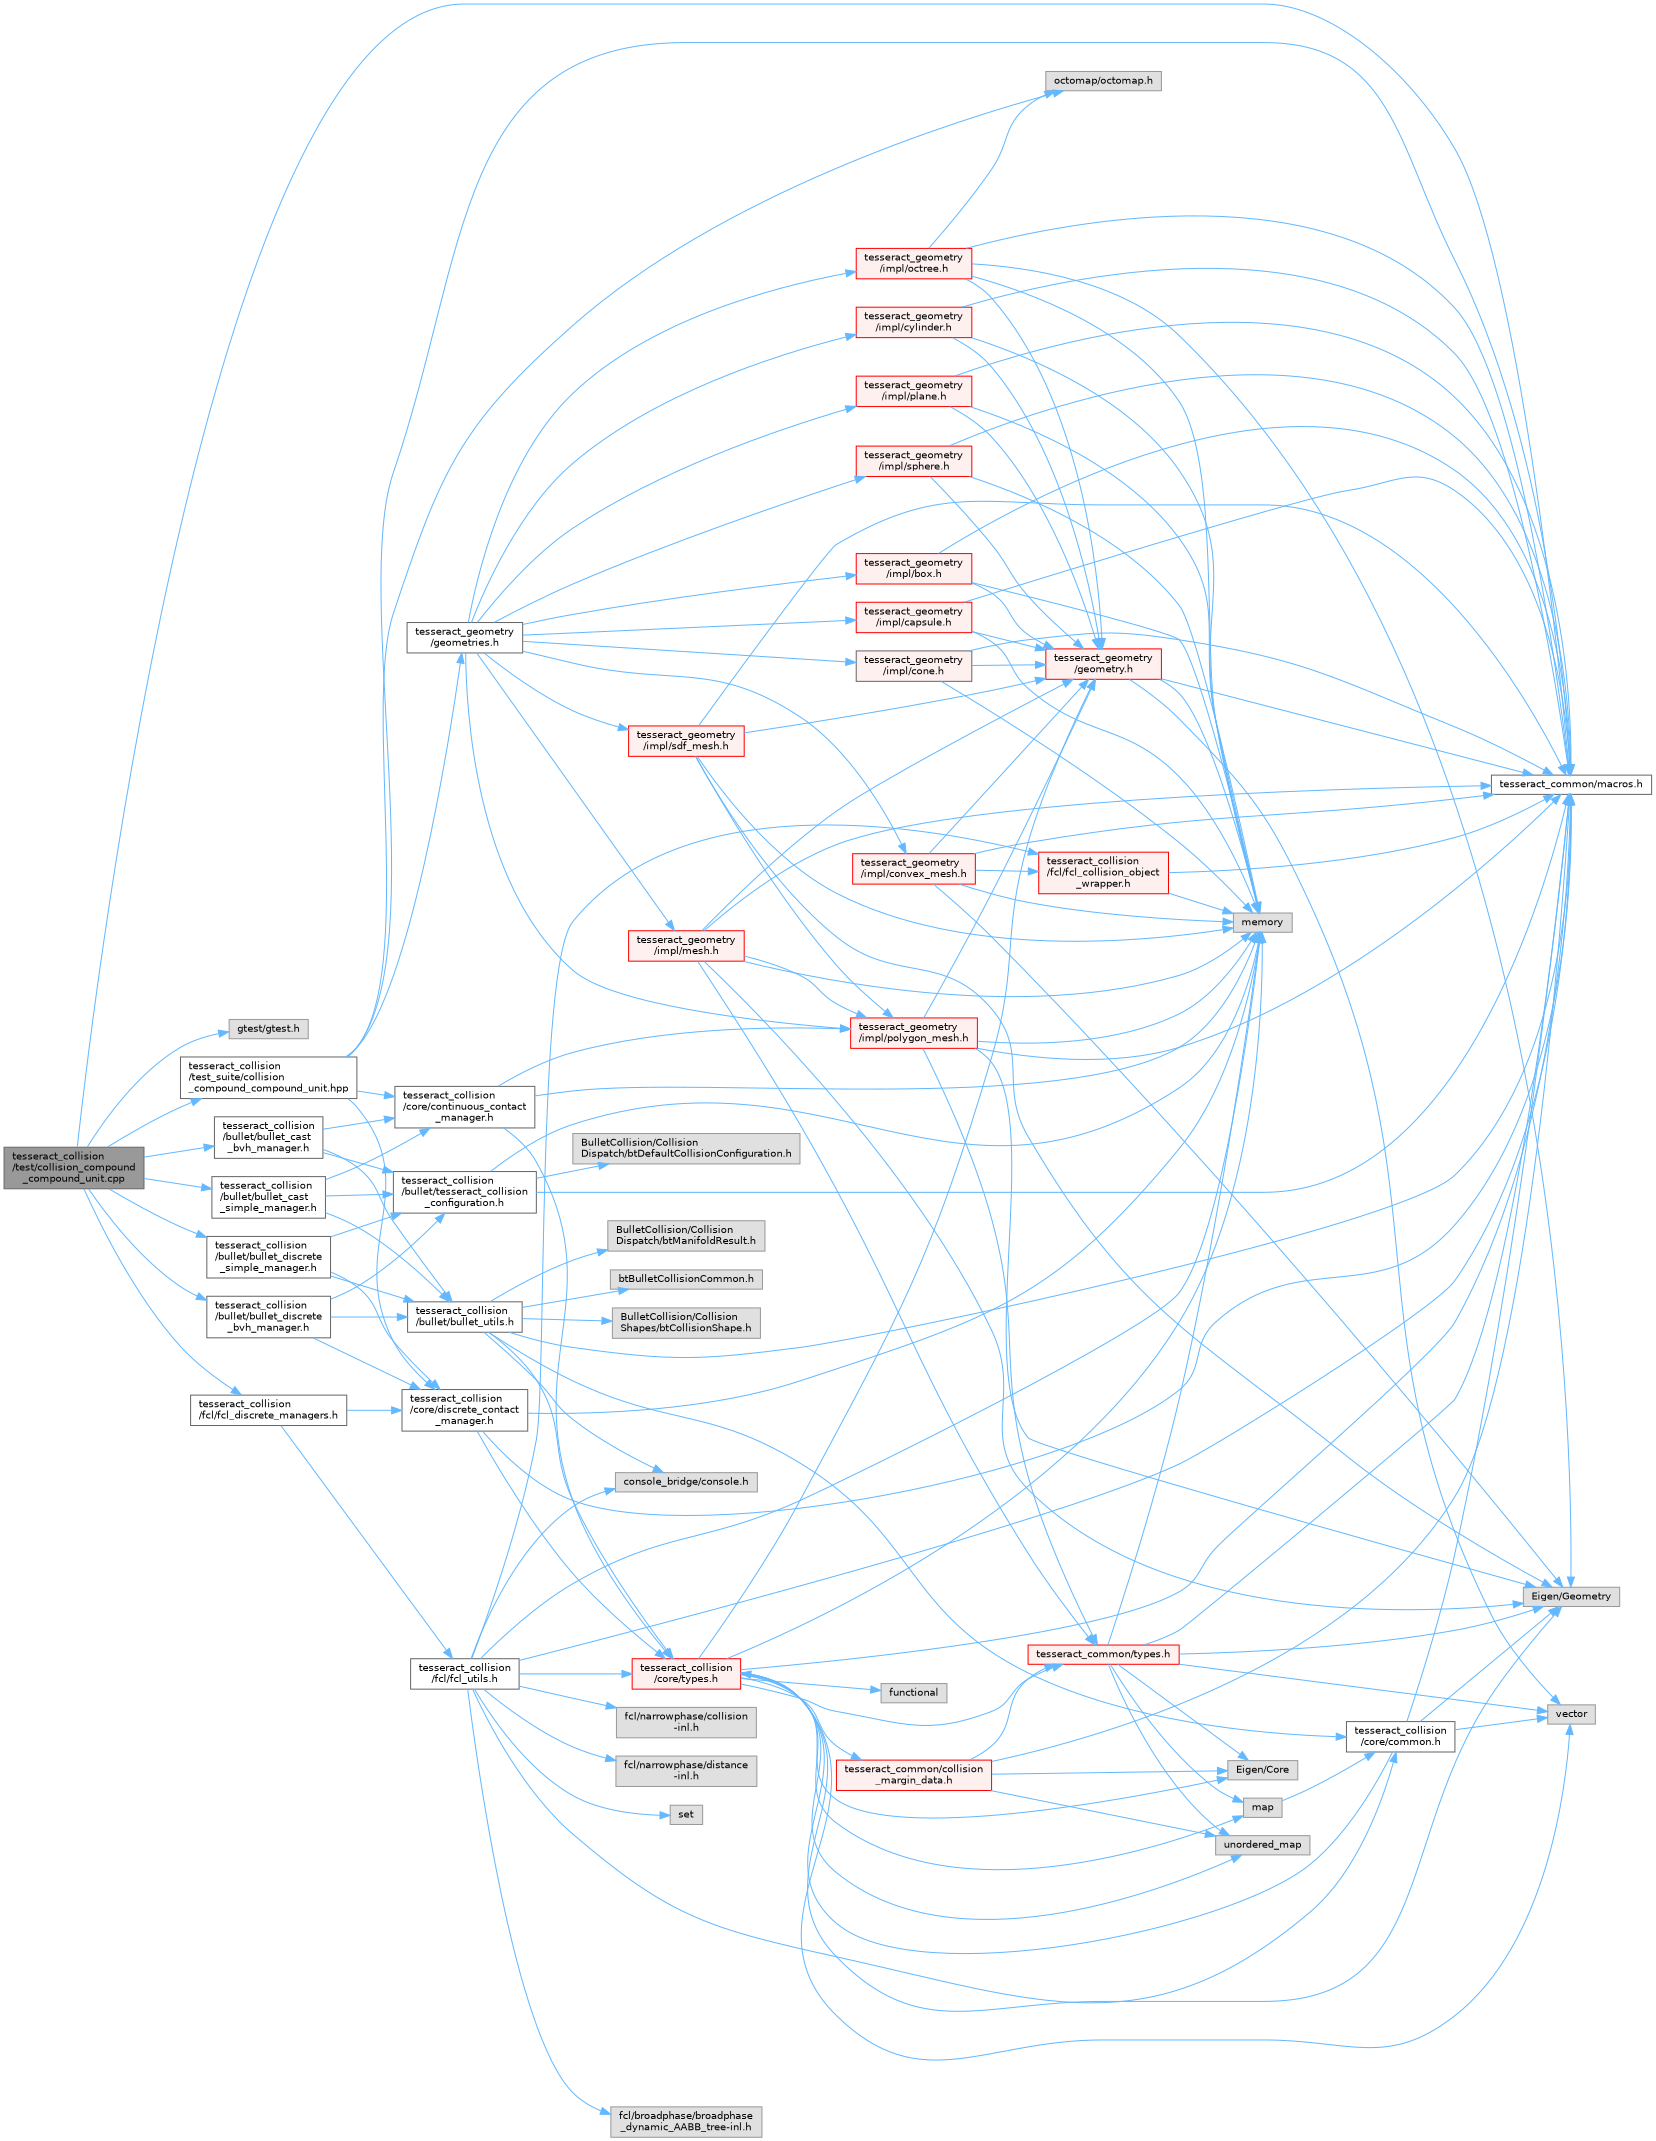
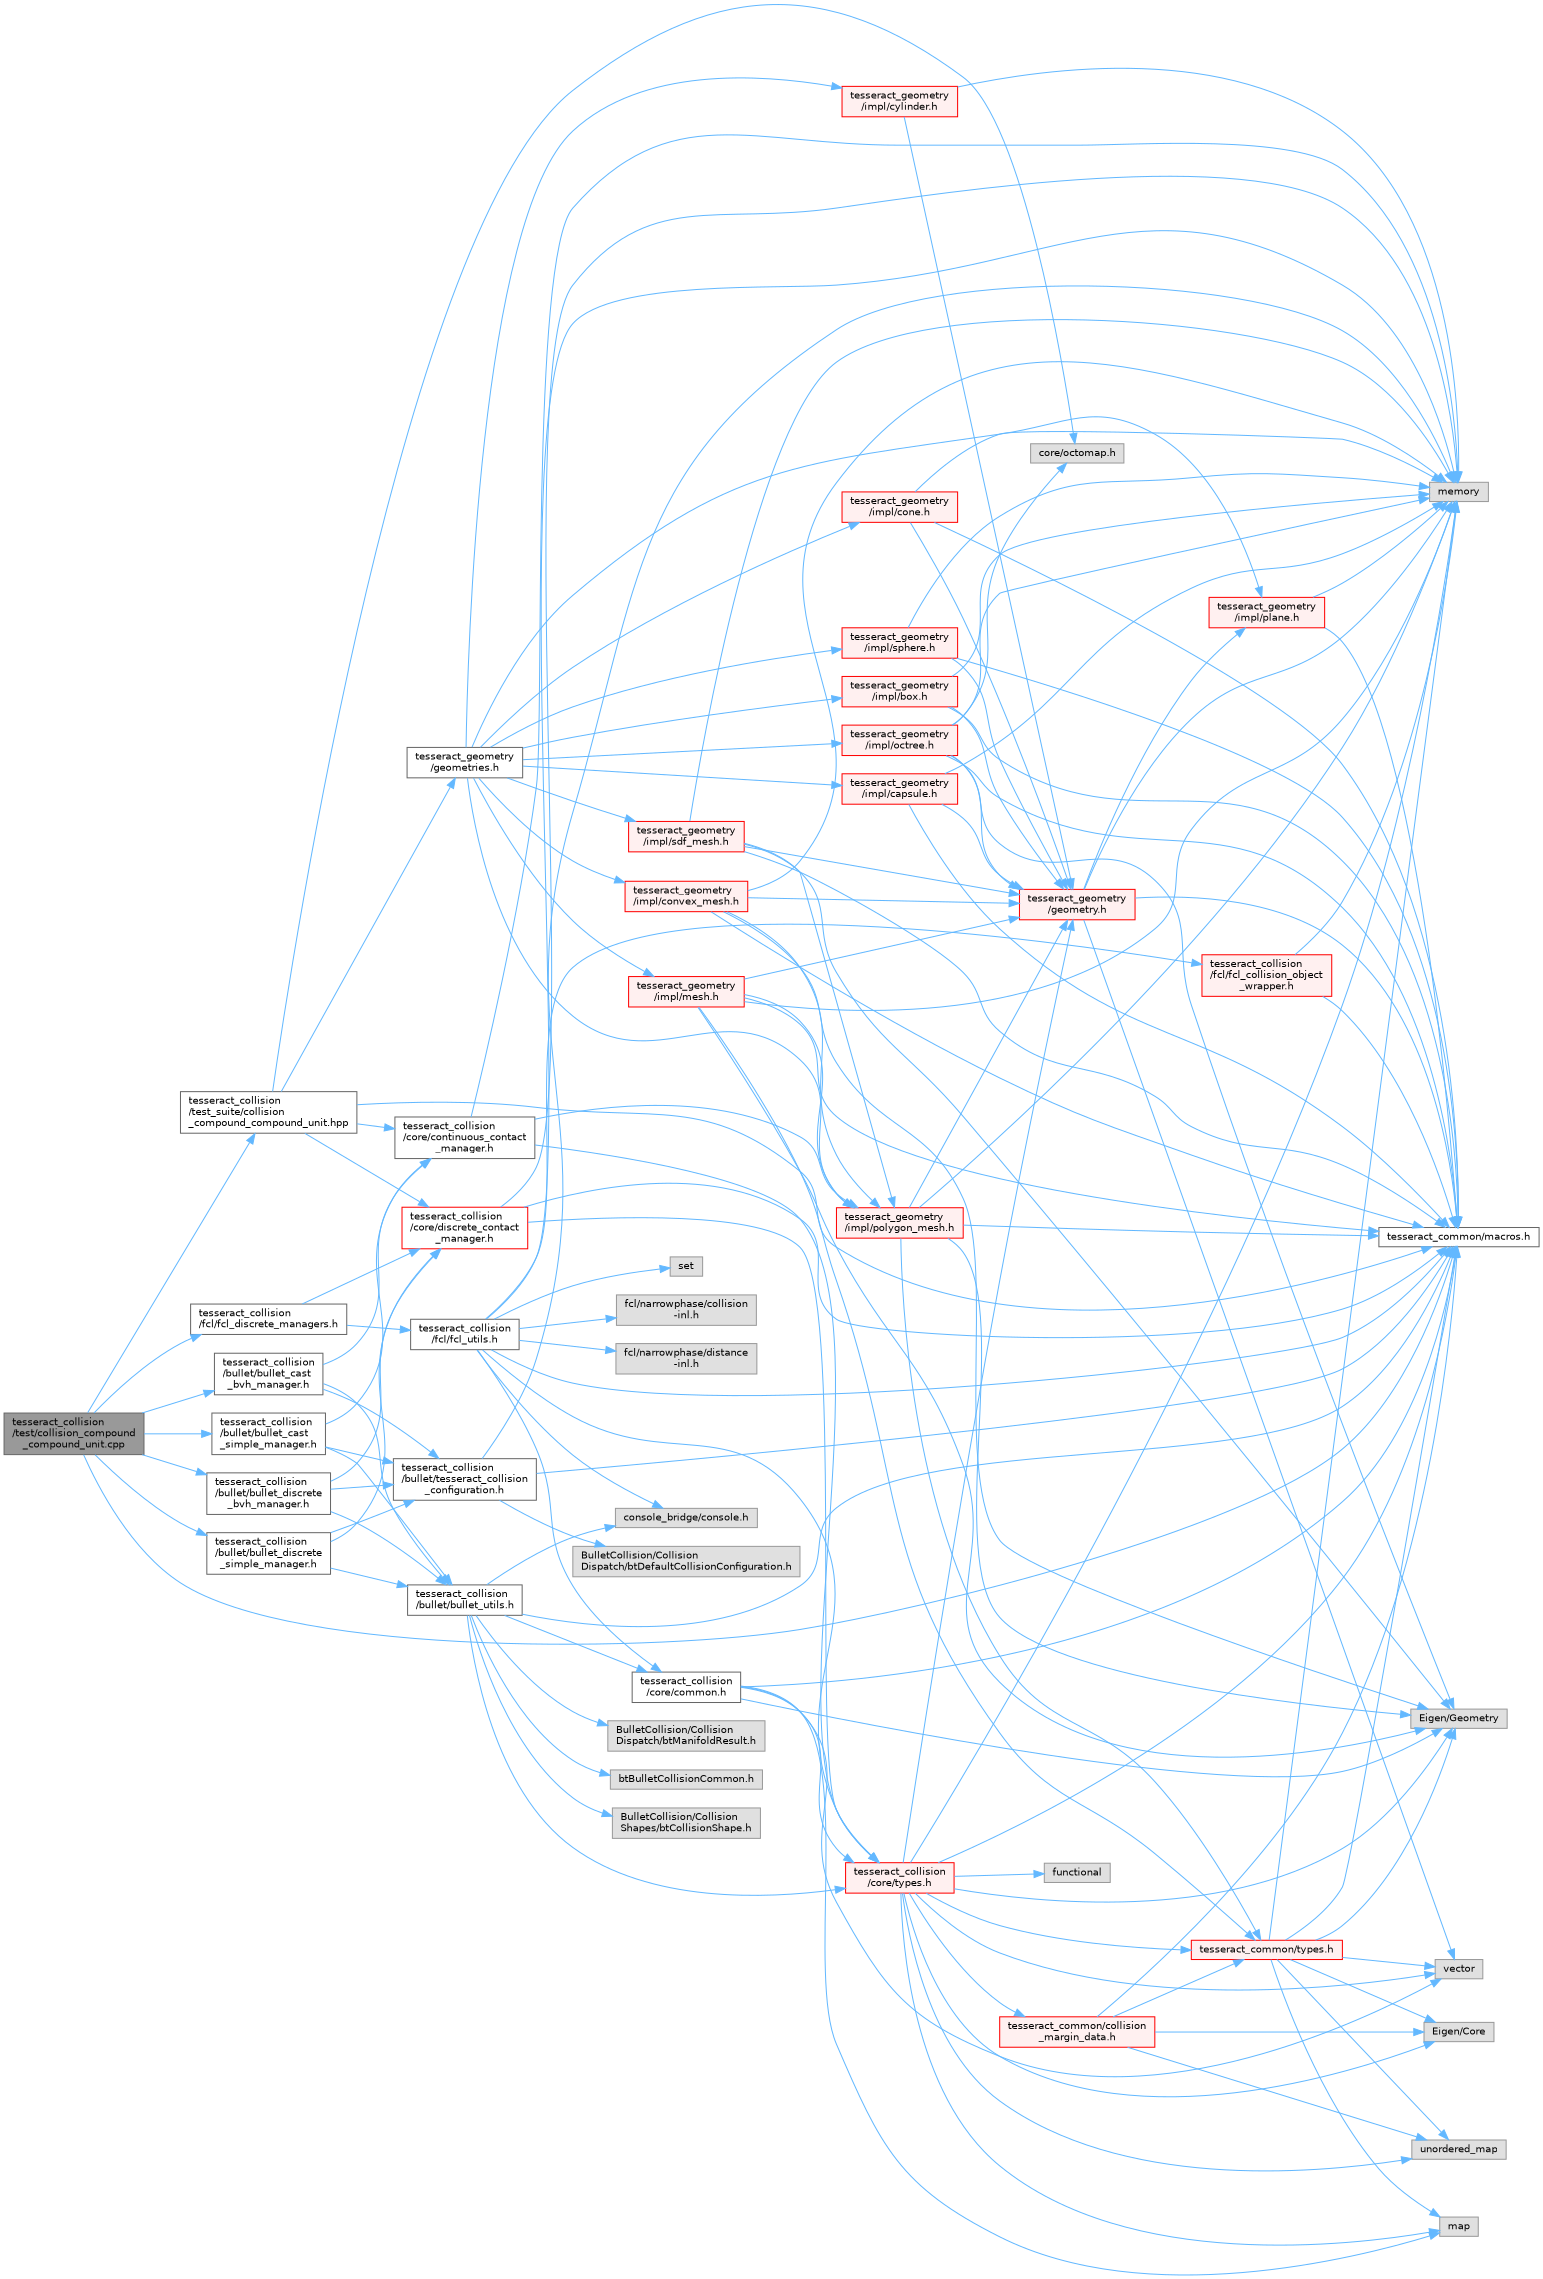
  digraph {
    rankdir=LR
    node [color=grey60 fillcolor="#E0E0E0" fontname=Helvetica fontsize=10 shape=box style=filled]
    edge [color=steelblue1 fontname=Helvetica fontsize=10 labelfontname=Helvetica labelfontsize=10 style=solid]
    n1 [color=gray40 fillcolor=grey60 fontcolor=black height=0.2 label="tesseract_collision\l/test/collision_compound\l_compound_unit.cpp" width=0.4]
    n2 [color=grey40 fillcolor=white height=0.2 label="tesseract_common/macros.h" width=0.4]
-   n3 [height=0.2 label="gtest/gtest.h" width=0.4]
    n4 [color=grey40 fillcolor=white height=0.2 label="tesseract_collision\l/test_suite/collision\l_compound_compound_unit.hpp" width=0.4]
    n5 [color=grey40 fillcolor=white height=0.2 label="tesseract_collision\l/bullet/bullet_discrete\l_simple_manager.h" width=0.4]
    n6 [color=grey40 fillcolor=white height=0.2 label="tesseract_collision\l/bullet/bullet_discrete\l_bvh_manager.h" width=0.4]
    n7 [color=grey40 fillcolor=white height=0.2 label="tesseract_collision\l/bullet/bullet_cast\l_simple_manager.h" width=0.4]
    n8 [color=grey40 fillcolor=white height=0.2 label="tesseract_collision\l/bullet/bullet_cast\l_bvh_manager.h" width=0.4]
    n9 [color=grey40 fillcolor=white height=0.2 label="tesseract_collision\l/fcl/fcl_discrete_managers.h" width=0.4]
-   n10 [height=0.2 label="octomap/octomap.h" width=0.4]
-   n11 [color=grey40 fillcolor=white height=0.2 label="tesseract_collision\l/core/discrete_contact\l_manager.h" width=0.4]
+   n10 [height=0.2 label="core/octomap.h" width=0.4]
+   n11 [color=red fillcolor=white height=0.2 label="tesseract_collision\l/core/discrete_contact\l_manager.h" width=0.4]
    n12 [color=grey40 fillcolor=white height=0.2 label="tesseract_collision\l/core/continuous_contact\l_manager.h" width=0.4]
    n13 [color=grey40 fillcolor=white height=0.2 label="tesseract_geometry\l/geometries.h" width=0.4]
    n14 [color=grey40 fillcolor=white height=0.2 label="tesseract_collision\l/bullet/bullet_utils.h" width=0.4]
    n15 [color=grey40 fillcolor=white height=0.2 label="tesseract_collision\l/bullet/tesseract_collision\l_configuration.h" width=0.4]
    n16 [color=grey40 fillcolor=white height=0.2 label="tesseract_collision\l/fcl/fcl_utils.h" width=0.4]
    n17 [height=0.2 label=memory width=0.4]
    n18 [color=red fillcolor="#FFF0F0" height=0.2 label="tesseract_collision\l/core/types.h" width=0.4]
    n19 [color=red fillcolor="#FFF0F0" height=0.2 label="tesseract_geometry\l/impl/polygon_mesh.h" width=0.4]
    n20 [color=red fillcolor="#FFF0F0" height=0.2 label="tesseract_geometry\l/impl/box.h" width=0.4]
    n21 [color=red fillcolor="#FFF0F0" height=0.2 label="tesseract_geometry\l/impl/capsule.h" width=0.4]
-   n22 [color=grey40 fillcolor="#FFF0F0" height=0.2 label="tesseract_geometry\l/impl/cone.h" width=0.4]
+   n22 [color=red fillcolor="#FFF0F0" height=0.2 label="tesseract_geometry\l/impl/cone.h" width=0.4]
    n23 [color=red fillcolor="#FFF0F0" height=0.2 label="tesseract_geometry\l/impl/convex_mesh.h" width=0.4]
    n24 [color=red fillcolor="#FFF0F0" height=0.2 label="tesseract_geometry\l/impl/cylinder.h" width=0.4]
    n25 [color=red fillcolor="#FFF0F0" height=0.2 label="tesseract_geometry\l/impl/mesh.h" width=0.4]
    n26 [color=red fillcolor="#FFF0F0" height=0.2 label="tesseract_geometry\l/impl/octree.h" width=0.4]
    n27 [color=red fillcolor="#FFF0F0" height=0.2 label="tesseract_geometry\l/impl/plane.h" width=0.4]
    n28 [color=red fillcolor="#FFF0F0" height=0.2 label="tesseract_geometry\l/impl/sdf_mesh.h" width=0.4]
    n29 [color=red fillcolor="#FFF0F0" height=0.2 label="tesseract_geometry\l/impl/sphere.h" width=0.4]
    n30 [height=0.2 label="Eigen/Core" width=0.4]
    n31 [height=0.2 label="Eigen/Geometry" width=0.4]
    n32 [height=0.2 label=vector width=0.4]
    n33 [height=0.2 label=map width=0.4]
    n34 [height=0.2 label=unordered_map width=0.4]
    n35 [height=0.2 label=functional width=0.4]
    n36 [color=red fillcolor="#FFF0F0" height=0.2 label="tesseract_geometry\l/geometry.h" width=0.4]
    n37 [color=red fillcolor="#FFF0F0" height=0.2 label="tesseract_common/types.h" width=0.4]
    n38 [color=red fillcolor="#FFF0F0" height=0.2 label="tesseract_common/collision\l_margin_data.h" width=0.4]
    n39 [height=0.2 label="BulletCollision/Collision\lShapes/btCollisionShape.h" width=0.4]
    n40 [height=0.2 label="BulletCollision/Collision\lDispatch/btManifoldResult.h" width=0.4]
    n41 [height=0.2 label="btBulletCollisionCommon.h" width=0.4]
    n42 [height=0.2 label="console_bridge/console.h" width=0.4]
    n43 [color=grey40 fillcolor=white height=0.2 label="tesseract_collision\l/core/common.h" width=0.4]
    n44 [height=0.2 label="BulletCollision/Collision\lDispatch/btDefaultCollisionConfiguration.h" width=0.4]
-   n45 [height=0.2 label="fcl/broadphase/broadphase\l_dynamic_AABB_tree-inl.h" width=0.4]
    n46 [height=0.2 label="fcl/narrowphase/collision\l-inl.h" width=0.4]
    n47 [height=0.2 label="fcl/narrowphase/distance\l-inl.h" width=0.4]
    n48 [height=0.2 label=set width=0.4]
    n49 [color=red fillcolor="#FFF0F0" height=0.2 label="tesseract_collision\l/fcl/fcl_collision_object\l_wrapper.h" width=0.4]
    n1 -> n2
-   n1 -> n3
    n1 -> n4
    n1 -> n5
    n1 -> n6
    n1 -> n7
    n1 -> n8
    n1 -> n9
    n4 -> n2
    n4 -> n10
    n4 -> n11
    n4 -> n12
    n4 -> n13
    n5 -> n11
    n5 -> n14
    n5 -> n15
    n6 -> n11
    n6 -> n14
    n6 -> n15
    n7 -> n12
    n7 -> n14
    n7 -> n15
    n8 -> n12
    n8 -> n14
    n8 -> n15
    n9 -> n11
    n9 -> n16
    n11 -> n2
    n11 -> n17
    n11 -> n18
    n12 -> n17
    n12 -> n18
    n12 -> n19
    n13 -> n19
    n13 -> n20
    n13 -> n21
    n13 -> n22
    n13 -> n23
    n13 -> n24
    n13 -> n25
    n13 -> n26
    n13 -> n27
    n13 -> n28
    n13 -> n29
    n14 -> n2
    n14 -> n18
    n14 -> n39
    n14 -> n40
    n14 -> n41
    n14 -> n42
    n14 -> n43
    n15 -> n2
    n15 -> n17
    n15 -> n44
    n16 -> n2
    n16 -> n17
    n16 -> n18
    n16 -> n42
    n16 -> n43
-   n16 -> n45
    n16 -> n46
    n16 -> n47
    n16 -> n48
    n16 -> n49
    n18 -> n2
    n18 -> n17
    n18 -> n30
    n18 -> n31
    n18 -> n32
    n18 -> n33
    n18 -> n34
    n18 -> n35
    n18 -> n36
    n18 -> n37
    n18 -> n38
    n19 -> n2
    n19 -> n17
    n19 -> n31
    n19 -> n36
    n19 -> n37
    n20 -> n2
    n20 -> n17
    n20 -> n36
    n21 -> n2
    n21 -> n17
    n21 -> n36
    n22 -> n2
    n22 -> n17
    n22 -> n36
    n23 -> n2
    n23 -> n17
-   n23 -> n49
+   n23 -> n19
    n23 -> n31
    n23 -> n36
-   n24 -> n2
    n24 -> n17
    n24 -> n36
    n25 -> n2
    n25 -> n17
    n25 -> n19
    n25 -> n31
    n25 -> n36
    n25 -> n37
    n26 -> n2
    n26 -> n10
    n26 -> n17
    n26 -> n31
    n26 -> n36
    n27 -> n2
    n27 -> n17
-   n27 -> n36
+   n36 -> n27
    n28 -> n2
    n28 -> n17
    n28 -> n19
    n28 -> n31
    n28 -> n36
    n29 -> n2
    n29 -> n17
    n29 -> n36
    n36 -> n2
    n36 -> n17
    n36 -> n32
    n37 -> n2
    n37 -> n17
    n37 -> n30
    n37 -> n31
    n37 -> n32
    n37 -> n33
    n37 -> n34
    n38 -> n2
    n38 -> n30
    n38 -> n34
    n38 -> n37
    n43 -> n2
    n43 -> n18
    n43 -> n31
    n43 -> n32
-   n33 -> n43
+   n43 -> n33
    n49 -> n2
    n49 -> n17
  }
